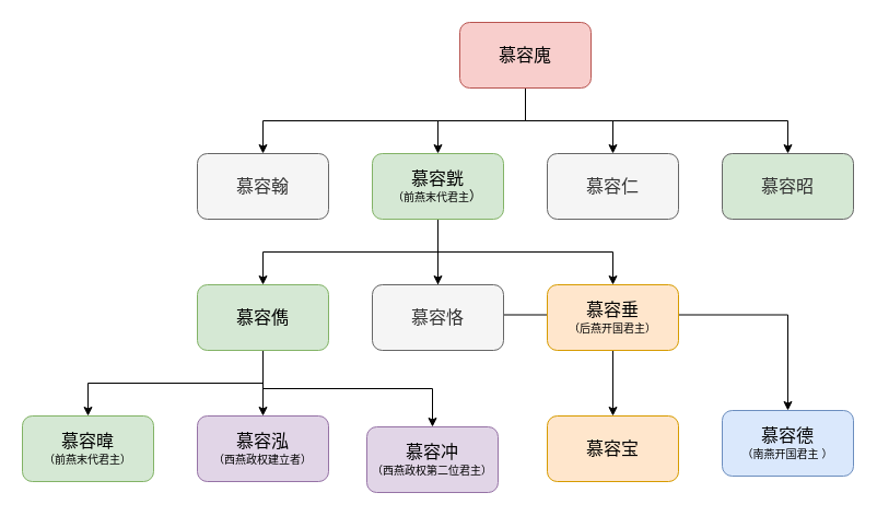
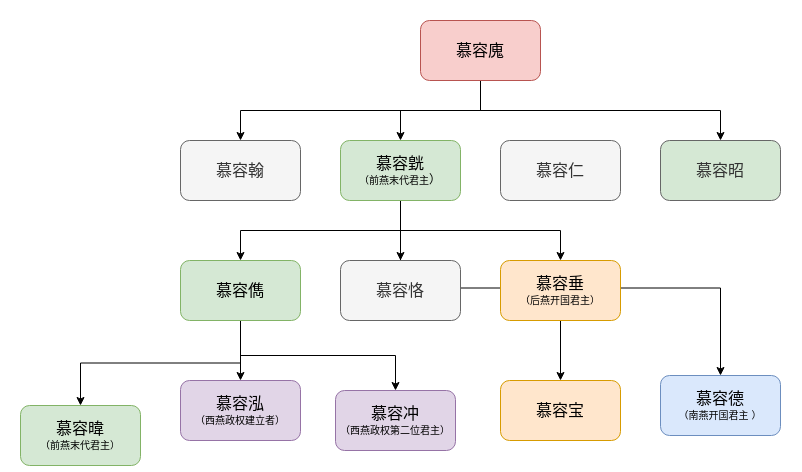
  <mxCell id="0" />
  <mxCell id="1" parent="0" />
  <mxCell id="2" style="edgeStyle=orthogonalEdgeStyle;rounded=0;orthogonalLoop=1;jettySize=auto;html=1;exitX=0.5;exitY=1;exitDx=0;exitDy=0;entryX=0.5;entryY=0;entryDx=0;entryDy=0;" edge="1" parent="1" source="6" target="7"><mxGeometry relative="1" as="geometry" /></mxCell>
  <mxCell id="3" style="edgeStyle=orthogonalEdgeStyle;rounded=0;orthogonalLoop=1;jettySize=auto;html=1;exitX=0.5;exitY=1;exitDx=0;exitDy=0;entryX=0.5;entryY=0;entryDx=0;entryDy=0;" edge="1" parent="1" source="6" target="12"><mxGeometry relative="1" as="geometry" /></mxCell>
- <mxCell id="4" style="edgeStyle=orthogonalEdgeStyle;rounded=0;orthogonalLoop=1;jettySize=auto;html=1;exitX=0.5;exitY=1;exitDx=0;exitDy=0;entryX=0.5;entryY=0;entryDx=0;entryDy=0;" edge="1" parent="1" source="6" target="13"><mxGeometry relative="1" as="geometry" /></mxCell>
  <mxCell id="5" style="edgeStyle=orthogonalEdgeStyle;rounded=0;orthogonalLoop=1;jettySize=auto;html=1;exitX=0.5;exitY=1;exitDx=0;exitDy=0;" edge="1" parent="1" source="6" target="26"><mxGeometry relative="1" as="geometry" /></mxCell>
  <mxCell id="6" value="&lt;font style=&quot;font-size: 16px;&quot;&gt;慕容廆&lt;/font&gt;" style="rounded=1;whiteSpace=wrap;html=1;fillColor=#f8cecc;strokeColor=#b85450;" vertex="1" parent="1"><mxGeometry x="420" y="20" width="120" height="60" as="geometry" /></mxCell>
  <mxCell id="7" value="&lt;font style=&quot;font-size: 16px;&quot;&gt;慕容翰&lt;/font&gt;" style="rounded=1;whiteSpace=wrap;html=1;fillColor=#f5f5f5;strokeColor=#666666;fontColor=#333333;" vertex="1" parent="1"><mxGeometry x="180" y="140" width="120" height="60" as="geometry" /></mxCell>
  <mxCell id="8" style="edgeStyle=orthogonalEdgeStyle;rounded=0;orthogonalLoop=1;jettySize=auto;html=1;exitX=0.5;exitY=1;exitDx=0;exitDy=0;entryX=0.5;entryY=0;entryDx=0;entryDy=0;" edge="1" parent="1" source="12" target="17"><mxGeometry relative="1" as="geometry" /></mxCell>
  <mxCell id="9" style="edgeStyle=orthogonalEdgeStyle;rounded=0;orthogonalLoop=1;jettySize=auto;html=1;exitX=0.5;exitY=1;exitDx=0;exitDy=0;entryX=0.5;entryY=0;entryDx=0;entryDy=0;" edge="1" parent="1" source="12" target="18"><mxGeometry relative="1" as="geometry" /></mxCell>
  <mxCell id="10" style="edgeStyle=orthogonalEdgeStyle;rounded=0;orthogonalLoop=1;jettySize=auto;html=1;exitX=0.5;exitY=1;exitDx=0;exitDy=0;entryX=0.5;entryY=0;entryDx=0;entryDy=0;" edge="1" parent="1" source="12" target="20"><mxGeometry relative="1" as="geometry" /></mxCell>
  <mxCell id="11" style="edgeStyle=orthogonalEdgeStyle;rounded=0;orthogonalLoop=1;jettySize=auto;html=1;exitX=0.5;exitY=1;exitDx=0;exitDy=0;" edge="1" parent="1" source="12" target="21"><mxGeometry relative="1" as="geometry" /></mxCell>
  <mxCell id="12" value="&lt;font style=&quot;font-size: 16px;&quot;&gt;慕容皝&lt;/font&gt;&lt;div&gt;&lt;font style=&quot;font-size: 10px;&quot;&gt;（前燕末代君主&lt;/font&gt;&lt;font style=&quot;font-size: 12px;&quot;&gt;）&lt;/font&gt;&lt;/div&gt;" style="rounded=1;whiteSpace=wrap;html=1;fillColor=#d5e8d4;strokeColor=#82b366;" vertex="1" parent="1"><mxGeometry x="340" y="140" width="120" height="60" as="geometry" /></mxCell>
  <mxCell id="13" value="&lt;font style=&quot;font-size: 16px;&quot;&gt;慕容仁&lt;/font&gt;" style="rounded=1;whiteSpace=wrap;html=1;fillColor=#f5f5f5;strokeColor=#666666;fontColor=#333333;" vertex="1" parent="1"><mxGeometry x="500" y="140" width="120" height="60" as="geometry" /></mxCell>
  <mxCell id="14" style="edgeStyle=orthogonalEdgeStyle;rounded=0;orthogonalLoop=1;jettySize=auto;html=1;exitX=0.5;exitY=1;exitDx=0;exitDy=0;entryX=0.5;entryY=0;entryDx=0;entryDy=0;" edge="1" parent="1" source="17" target="22"><mxGeometry relative="1" as="geometry" /></mxCell>
  <mxCell id="15" style="edgeStyle=orthogonalEdgeStyle;rounded=0;orthogonalLoop=1;jettySize=auto;html=1;exitX=0.5;exitY=1;exitDx=0;exitDy=0;" edge="1" parent="1" source="17" target="23"><mxGeometry relative="1" as="geometry" /></mxCell>
  <mxCell id="16" style="edgeStyle=orthogonalEdgeStyle;rounded=0;orthogonalLoop=1;jettySize=auto;html=1;exitX=0.5;exitY=1;exitDx=0;exitDy=0;entryX=0.5;entryY=0;entryDx=0;entryDy=0;" edge="1" parent="1" source="17" target="25"><mxGeometry relative="1" as="geometry" /></mxCell>
  <mxCell id="17" value="&lt;font style=&quot;font-size: 16px;&quot;&gt;慕容儁&lt;/font&gt;" style="rounded=1;whiteSpace=wrap;html=1;fillColor=#d5e8d4;strokeColor=#82b366;" vertex="1" parent="1"><mxGeometry x="180" y="260" width="120" height="60" as="geometry" /></mxCell>
  <mxCell id="18" value="&lt;font style=&quot;font-size: 16px;&quot;&gt;慕容恪&lt;/font&gt;" style="rounded=1;whiteSpace=wrap;html=1;fillColor=#f5f5f5;strokeColor=#666666;fontColor=#333333;" vertex="1" parent="1"><mxGeometry x="340" y="260" width="120" height="60" as="geometry" /></mxCell>
  <mxCell id="19" style="edgeStyle=orthogonalEdgeStyle;rounded=0;orthogonalLoop=1;jettySize=auto;html=1;exitX=0.5;exitY=1;exitDx=0;exitDy=0;" edge="1" parent="1" source="20" target="24"><mxGeometry relative="1" as="geometry" /></mxCell>
  <mxCell id="20" value="&lt;font style=&quot;font-size: 16px;&quot;&gt;慕容垂&lt;/font&gt;&lt;div&gt;&lt;font style=&quot;font-size: 10px;&quot;&gt;（后燕开国君主）&lt;/font&gt;&lt;/div&gt;" style="rounded=1;whiteSpace=wrap;html=1;fillColor=#ffe6cc;strokeColor=#d79b00;" vertex="1" parent="1"><mxGeometry x="500" y="260" width="120" height="60" as="geometry" /></mxCell>
  <mxCell id="21" value="&lt;font style=&quot;font-size: 16px;&quot;&gt;慕容德&lt;/font&gt;&lt;div&gt;&lt;font style=&quot;font-size: 10px;&quot;&gt;（南燕开国君主 ）&lt;/font&gt;&lt;/div&gt;" style="rounded=1;whiteSpace=wrap;html=1;fillColor=#dae8fc;strokeColor=#6c8ebf;" vertex="1" parent="1"><mxGeometry x="660" y="375" width="120" height="60" as="geometry" /></mxCell>
- <mxCell id="22" value="&lt;font style=&quot;font-size: 16px;&quot;&gt;慕容暐&lt;/font&gt;&lt;div&gt;&lt;font style=&quot;font-size: 10px;&quot;&gt;（前燕末代君主）&lt;/font&gt;&lt;/div&gt;" style="rounded=1;whiteSpace=wrap;html=1;fillColor=#d5e8d4;strokeColor=#82b366;" vertex="1" parent="1"><mxGeometry x="20" y="380" width="120" height="60" as="geometry" /></mxCell>
+ <mxCell id="22" value="&lt;font style=&quot;font-size: 16px;&quot;&gt;慕容暐&lt;/font&gt;&lt;div&gt;&lt;font style=&quot;font-size: 10px;&quot;&gt;（前燕末代君主）&lt;/font&gt;&lt;/div&gt;" style="rounded=1;whiteSpace=wrap;html=1;fillColor=#d5e8d4;strokeColor=#82b366;" vertex="1" parent="1"><mxGeometry x="20" y="405" width="120" height="60" as="geometry" /></mxCell>
  <mxCell id="23" value="&lt;font style=&quot;font-size: 16px;&quot;&gt;慕容泓&lt;/font&gt;&lt;div&gt;&lt;font style=&quot;font-size: 10px;&quot;&gt;（西燕政权建立者）&lt;/font&gt;&lt;/div&gt;" style="rounded=1;whiteSpace=wrap;html=1;fillColor=#e1d5e7;strokeColor=#9673a6;" vertex="1" parent="1"><mxGeometry x="180" y="380" width="120" height="60" as="geometry" /></mxCell>
  <mxCell id="24" value="&lt;font style=&quot;font-size: 16px;&quot;&gt;慕容宝&lt;/font&gt;" style="rounded=1;whiteSpace=wrap;html=1;fillColor=#ffe6cc;strokeColor=#d79b00;" vertex="1" parent="1"><mxGeometry x="500" y="380" width="120" height="60" as="geometry" /></mxCell>
  <mxCell id="25" value="&lt;font style=&quot;font-size: 16px;&quot;&gt;慕容冲&lt;/font&gt;&lt;div&gt;&lt;font style=&quot;&quot;&gt;&lt;font style=&quot;font-size: 10px;&quot;&gt;（西燕政权第二位君主）&lt;/font&gt;&lt;br&gt;&lt;/font&gt;&lt;/div&gt;" style="rounded=1;whiteSpace=wrap;html=1;fillColor=#e1d5e7;strokeColor=#9673a6;" vertex="1" parent="1"><mxGeometry x="335" y="390" width="120" height="60" as="geometry" /></mxCell>
  <mxCell id="26" value="&lt;font style=&quot;font-size: 16px;&quot;&gt;慕容昭&lt;/font&gt;" style="rounded=1;whiteSpace=wrap;html=1;fillColor=#d5e8d4;strokeColor=#666666;fontColor=#333333;" vertex="1" parent="1"><mxGeometry x="660" y="140" width="120" height="60" as="geometry" /></mxCell>
